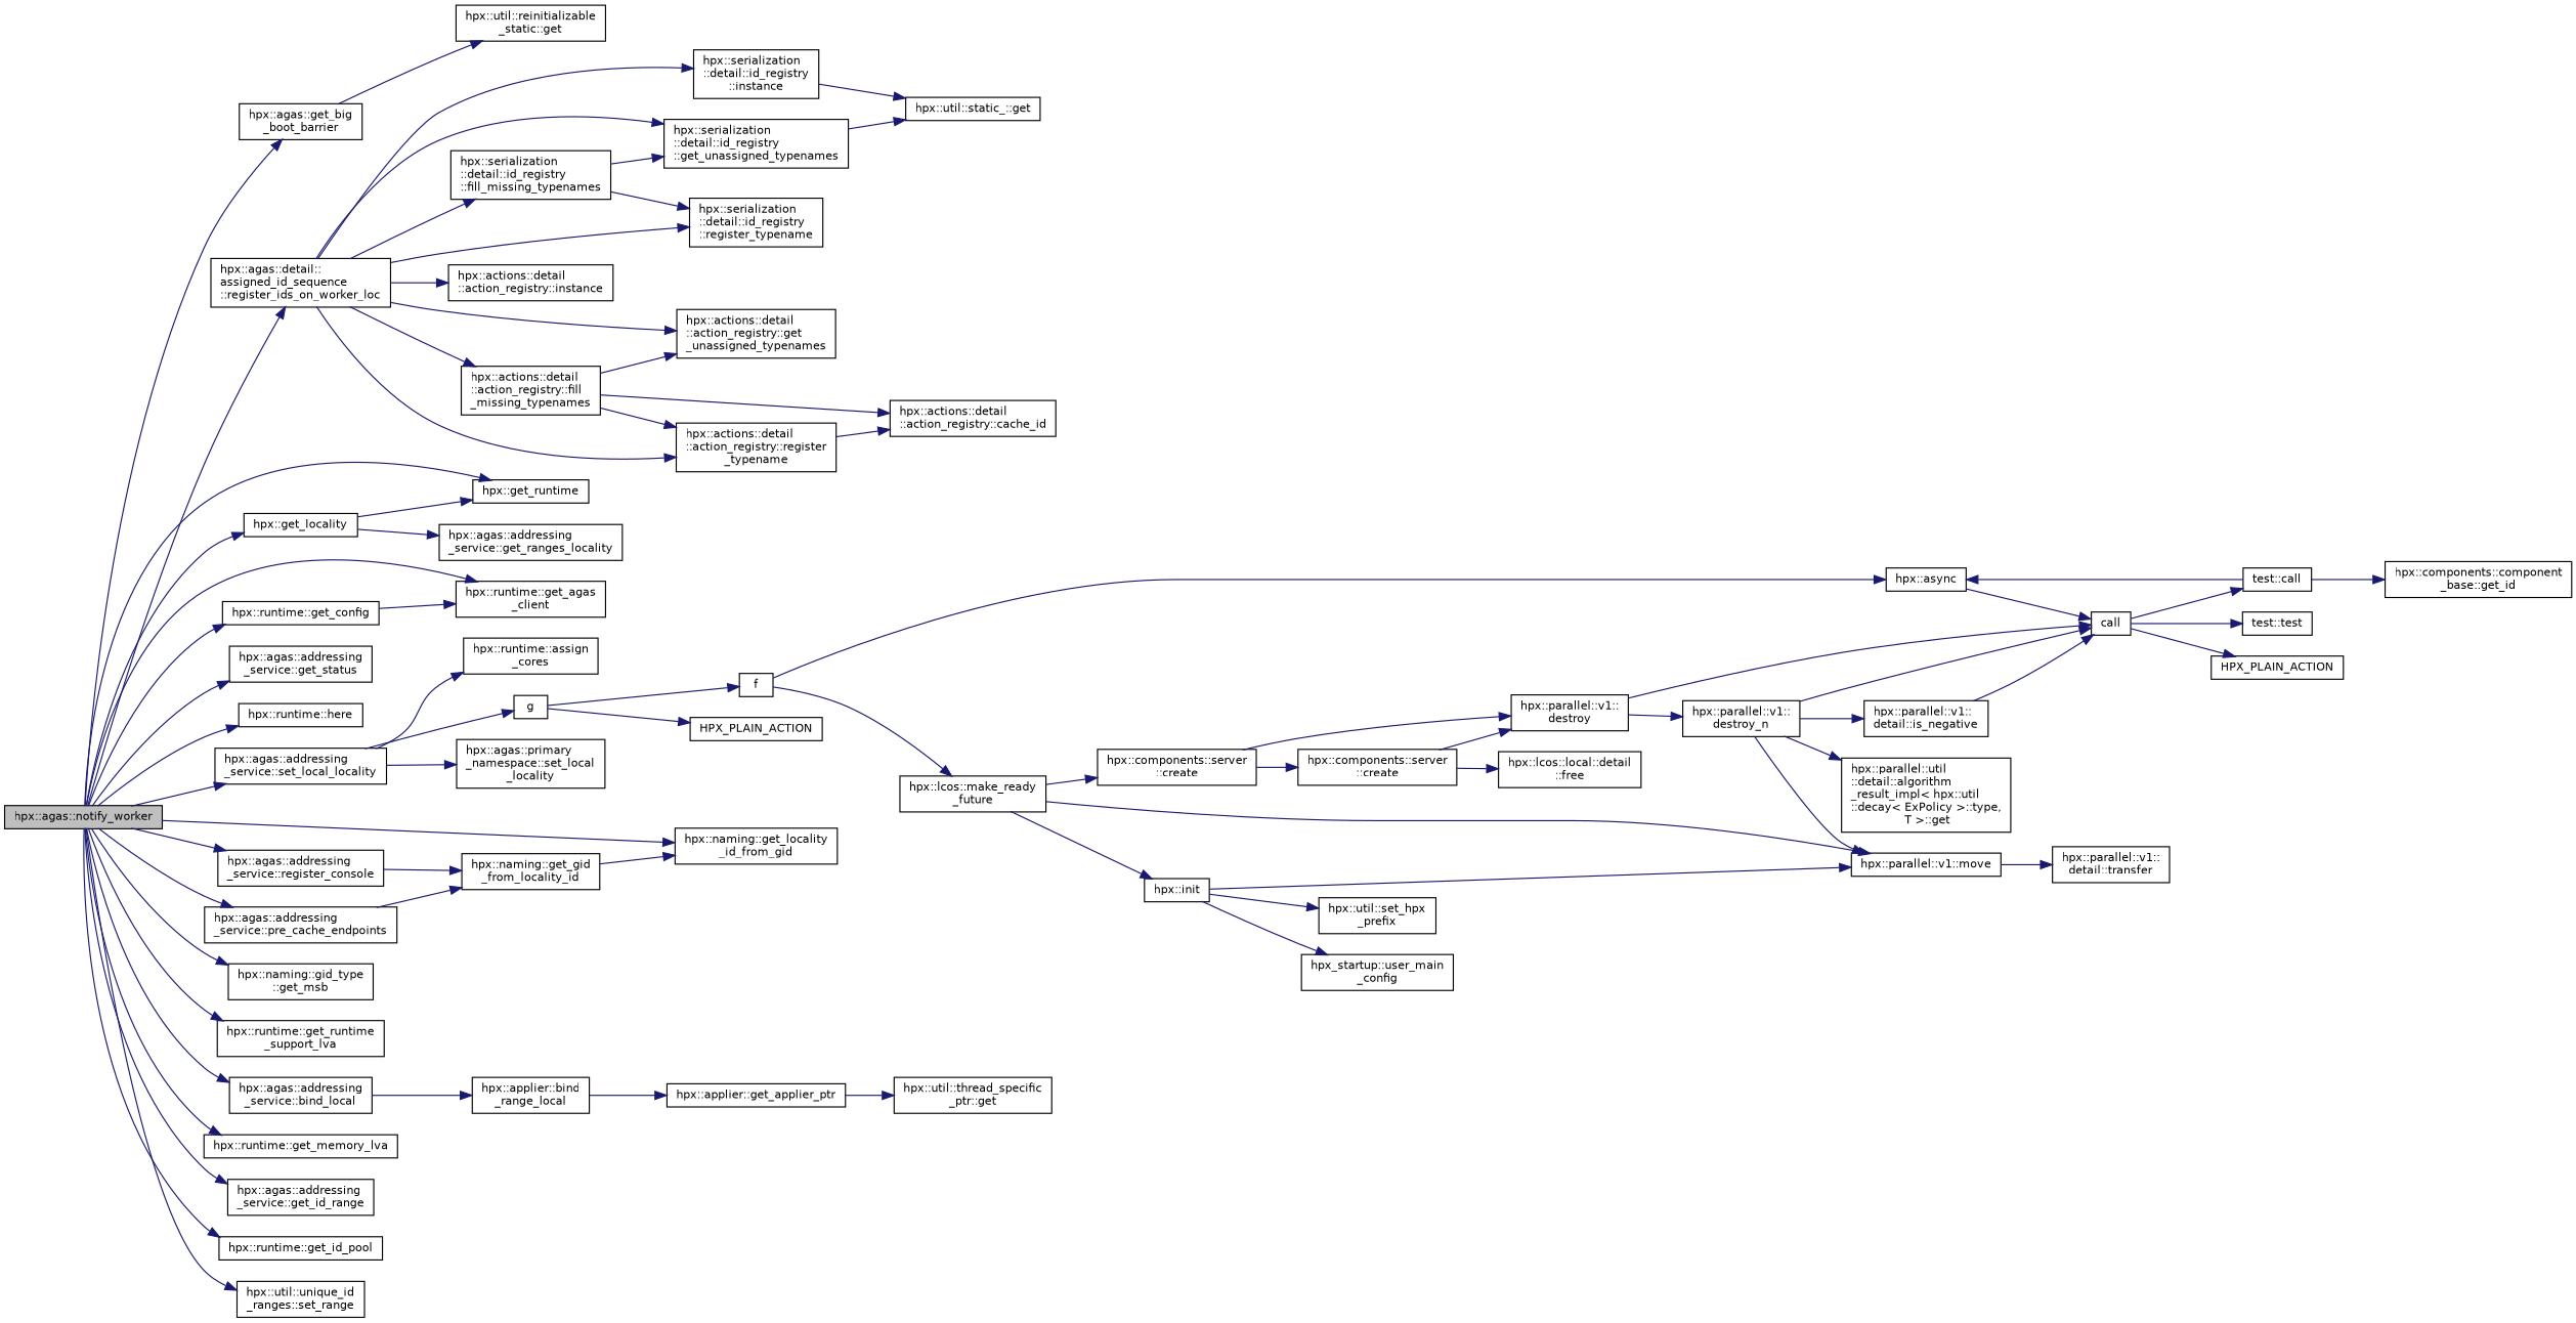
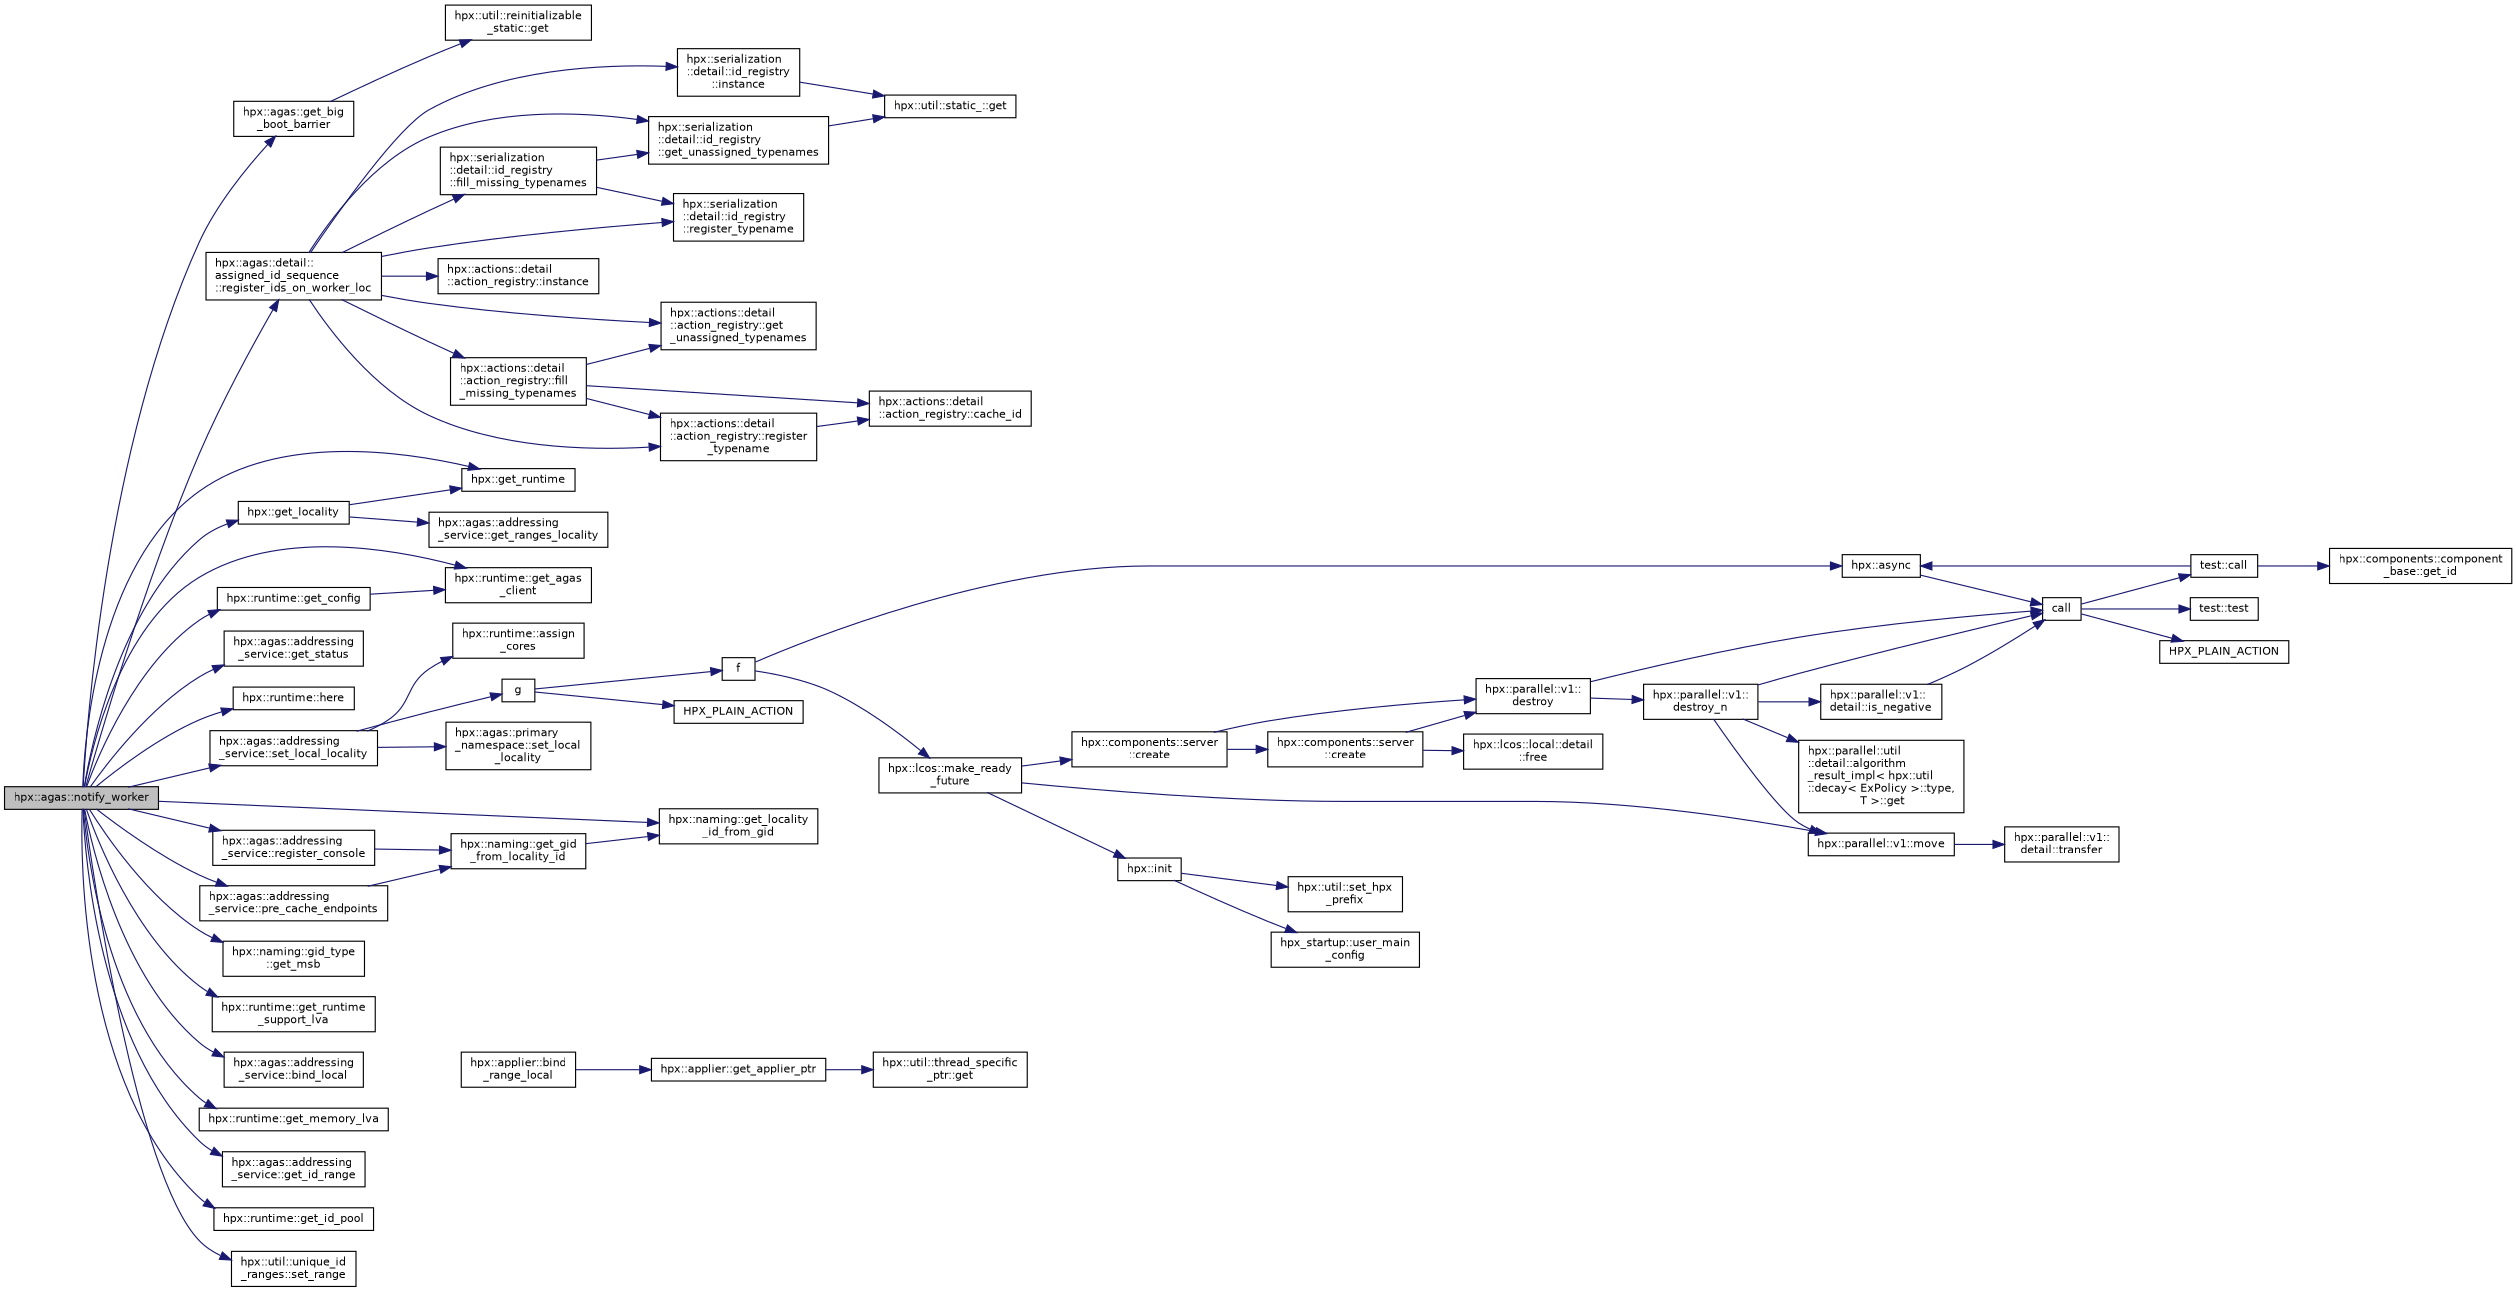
  digraph {
    rankdir=LR
    node [color=black fillcolor=white fontname=Helvetica fontsize=10 shape=record style=filled]
    edge [color=midnightblue fontname=Helvetica fontsize=10 labelfontname=Helvetica labelfontsize=10 style=solid]
    n1 [fillcolor=grey75 fontcolor=black height=0.2 label="hpx::agas::notify_worker" width=0.4]
    n2 [height=0.2 label="hpx::agas::get_big\l_boot_barrier" width=0.4]
    n3 [height=0.2 label="hpx::agas::detail::\lassigned_id_sequence\l::register_ids_on_worker_loc" width=0.4]
    n4 [height=0.2 label="hpx::get_runtime" width=0.4]
    n5 [height=0.2 label="hpx::runtime::get_agas\l_client" width=0.4]
    n6 [height=0.2 label="hpx::agas::addressing\l_service::get_status" width=0.4]
    n7 [height=0.2 label="hpx::runtime::here" width=0.4]
    n8 [height=0.2 label="hpx::runtime::get_config" width=0.4]
    n9 [height=0.2 label="hpx::agas::addressing\l_service::set_local_locality" width=0.4]
    n10 [height=0.2 label="hpx::agas::addressing\l_service::register_console" width=0.4]
    n11 [height=0.2 label="hpx::naming::get_locality\l_id_from_gid" width=0.4]
    n12 [height=0.2 label="hpx::get_locality" width=0.4]
    n13 [height=0.2 label="hpx::naming::gid_type\l::get_msb" width=0.4]
    n14 [height=0.2 label="hpx::runtime::get_runtime\l_support_lva" width=0.4]
    n15 [height=0.2 label="hpx::agas::addressing\l_service::bind_local" width=0.4]
    n16 [height=0.2 label="hpx::runtime::get_memory_lva" width=0.4]
    n17 [height=0.2 label="hpx::agas::addressing\l_service::get_id_range" width=0.4]
    n18 [height=0.2 label="hpx::runtime::get_id_pool" width=0.4]
    n19 [height=0.2 label="hpx::util::unique_id\l_ranges::set_range" width=0.4]
    n20 [height=0.2 label="hpx::agas::addressing\l_service::pre_cache_endpoints" width=0.4]
    n21 [height=0.2 label="hpx::util::reinitializable\l_static::get" width=0.4]
    n22 [height=0.2 label="hpx::serialization\l::detail::id_registry\l::instance" width=0.4]
    n23 [height=0.2 label="hpx::serialization\l::detail::id_registry\l::get_unassigned_typenames" width=0.4]
    n24 [height=0.2 label="hpx::serialization\l::detail::id_registry\l::register_typename" width=0.4]
    n25 [height=0.2 label="hpx::serialization\l::detail::id_registry\l::fill_missing_typenames" width=0.4]
    n26 [height=0.2 label="hpx::actions::detail\l::action_registry::instance" width=0.4]
    n27 [height=0.2 label="hpx::actions::detail\l::action_registry::get\l_unassigned_typenames" width=0.4]
    n28 [height=0.2 label="hpx::actions::detail\l::action_registry::register\l_typename" width=0.4]
    n29 [height=0.2 label="hpx::actions::detail\l::action_registry::fill\l_missing_typenames" width=0.4]
    n30 [height=0.2 label="hpx::runtime::assign\l_cores" width=0.4]
    n31 [height=0.2 label=g width=0.4]
    n32 [height=0.2 label="hpx::agas::primary\l_namespace::set_local\l_locality" width=0.4]
    n33 [height=0.2 label="hpx::naming::get_gid\l_from_locality_id" width=0.4]
    n34 [height=0.2 label="hpx::agas::addressing\l_service::get_ranges_locality" width=0.4]
    n35 [height=0.2 label="hpx::applier::bind\l_range_local" width=0.4]
    n36 [height=0.2 label="hpx::util::static_::get" width=0.4]
    n37 [height=0.2 label="hpx::actions::detail\l::action_registry::cache_id" width=0.4]
    n38 [height=0.2 label=f width=0.4]
    n39 [height=0.2 label=HPX_PLAIN_ACTION width=0.4]
    n40 [height=0.2 label="hpx::async" width=0.4]
    n41 [height=0.2 label="hpx::lcos::make_ready\l_future" width=0.4]
    n42 [height=0.2 label=call width=0.4]
    n43 [height=0.2 label="hpx::init" width=0.4]
    n44 [height=0.2 label="hpx::parallel::v1::move" width=0.4]
    n45 [height=0.2 label="hpx::components::server\l::create" width=0.4]
    n46 [height=0.2 label="test::test" width=0.4]
    n47 [height=0.2 label=HPX_PLAIN_ACTION width=0.4]
    n48 [height=0.2 label="test::call" width=0.4]
    n49 [height=0.2 label="hpx::components::component\l_base::get_id" width=0.4]
    n50 [height=0.2 label="hpx::util::set_hpx\l_prefix" width=0.4]
    n51 [height=0.2 label="hpx_startup::user_main\l_config" width=0.4]
    n52 [height=0.2 label="hpx::parallel::v1::\ldetail::transfer" width=0.4]
    n53 [height=0.2 label="hpx::components::server\l::create" width=0.4]
    n54 [height=0.2 label="hpx::parallel::v1::\ldestroy" width=0.4]
    n55 [height=0.2 label="hpx::lcos::local::detail\l::free" width=0.4]
    n56 [height=0.2 label="hpx::parallel::v1::\ldestroy_n" width=0.4]
    n57 [height=0.2 label="hpx::parallel::v1::\ldetail::is_negative" width=0.4]
    n58 [height=0.2 label="hpx::parallel::util\l::detail::algorithm\l_result_impl\< hpx::util\l::decay\< ExPolicy \>::type,\l T \>::get" width=0.4]
    n59 [height=0.2 label="hpx::applier::get_applier_ptr" width=0.4]
    n60 [height=0.2 label="hpx::util::thread_specific\l_ptr::get" width=0.4]
    n1 -> n2
    n1 -> n3
    n1 -> n4
    n1 -> n5
    n1 -> n6
    n1 -> n7
    n1 -> n8
    n1 -> n9
    n1 -> n10
    n1 -> n11
    n1 -> n12
    n1 -> n13
    n1 -> n14
    n1 -> n15
    n1 -> n16
    n1 -> n17
    n1 -> n18
    n1 -> n19
    n1 -> n20
    n2 -> n21
    n3 -> n22
    n3 -> n23
    n3 -> n24
    n3 -> n25
    n3 -> n26
    n3 -> n27
    n3 -> n28
    n3 -> n29
    n8 -> n5
    n9 -> n30
    n9 -> n31
    n9 -> n32
    n10 -> n33
    n12 -> n4
    n12 -> n34
-   n15 -> n35
    n20 -> n33
    n22 -> n36
    n23 -> n36
    n25 -> n23
    n25 -> n24
    n28 -> n37
    n29 -> n27
    n29 -> n28
    n29 -> n37
    n31 -> n38
    n31 -> n39
    n33 -> n11
    n35 -> n59
    n38 -> n40
    n38 -> n41
    n40 -> n42
    n41 -> n43
    n41 -> n44
    n41 -> n45
    n42 -> n46
    n42 -> n47
    n42 -> n48
-   n43 -> n44
    n43 -> n50
    n43 -> n51
    n44 -> n52
    n45 -> n53
    n45 -> n54
    n48 -> n40
    n48 -> n49
    n53 -> n54
    n53 -> n55
    n54 -> n42
    n54 -> n56
    n56 -> n42
    n56 -> n44
    n56 -> n57
    n56 -> n58
    n57 -> n42
    n59 -> n60
  }
